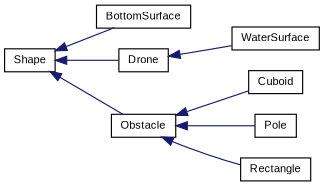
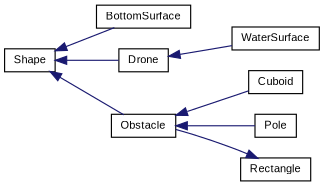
  digraph {
    fontname="Liberation Sans"
    rankdir=LR
    node [color=black fillcolor=white fontname="Liberation Sans" fontsize=10 shape=record style=filled]
    edge [color=midnightblue dir=back fontname="Liberation Sans" fontsize=10 labelfontname=Helvetica labelfontsize=10 style=solid]
    n1 [height=0.2 label=Shape width=0.4]
    n2 [height=0.2 label=BottomSurface width=0.4]
    n3 [height=0.2 label=Drone width=0.4]
    n4 [height=0.2 label=Obstacle width=0.4]
    n5 [height=0.2 label=WaterSurface width=0.4]
    n6 [height=0.2 label=Cuboid width=0.4]
    n7 [height=0.2 label=Pole width=0.4]
    n8 [height=0.2 label=Rectangle width=0.4]
    n1 -> n2
    n1 -> n3
    n1 -> n4
    n3 -> n5
    n4 -> n6
    n4 -> n7
-   n4 -> n8
+   n8 -> n4
  }
